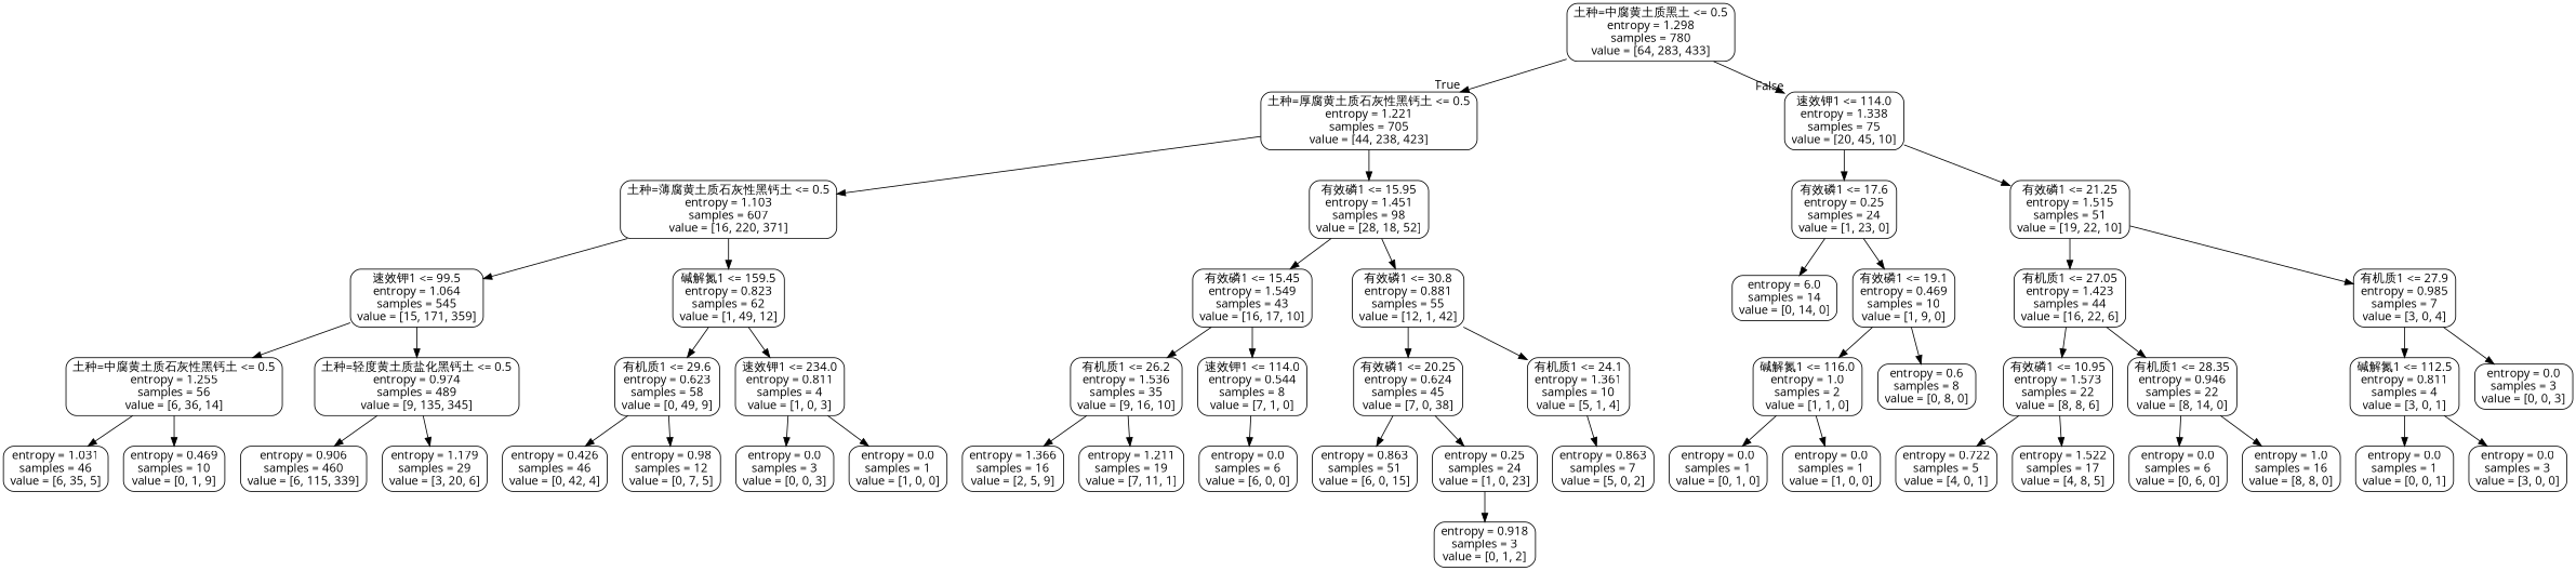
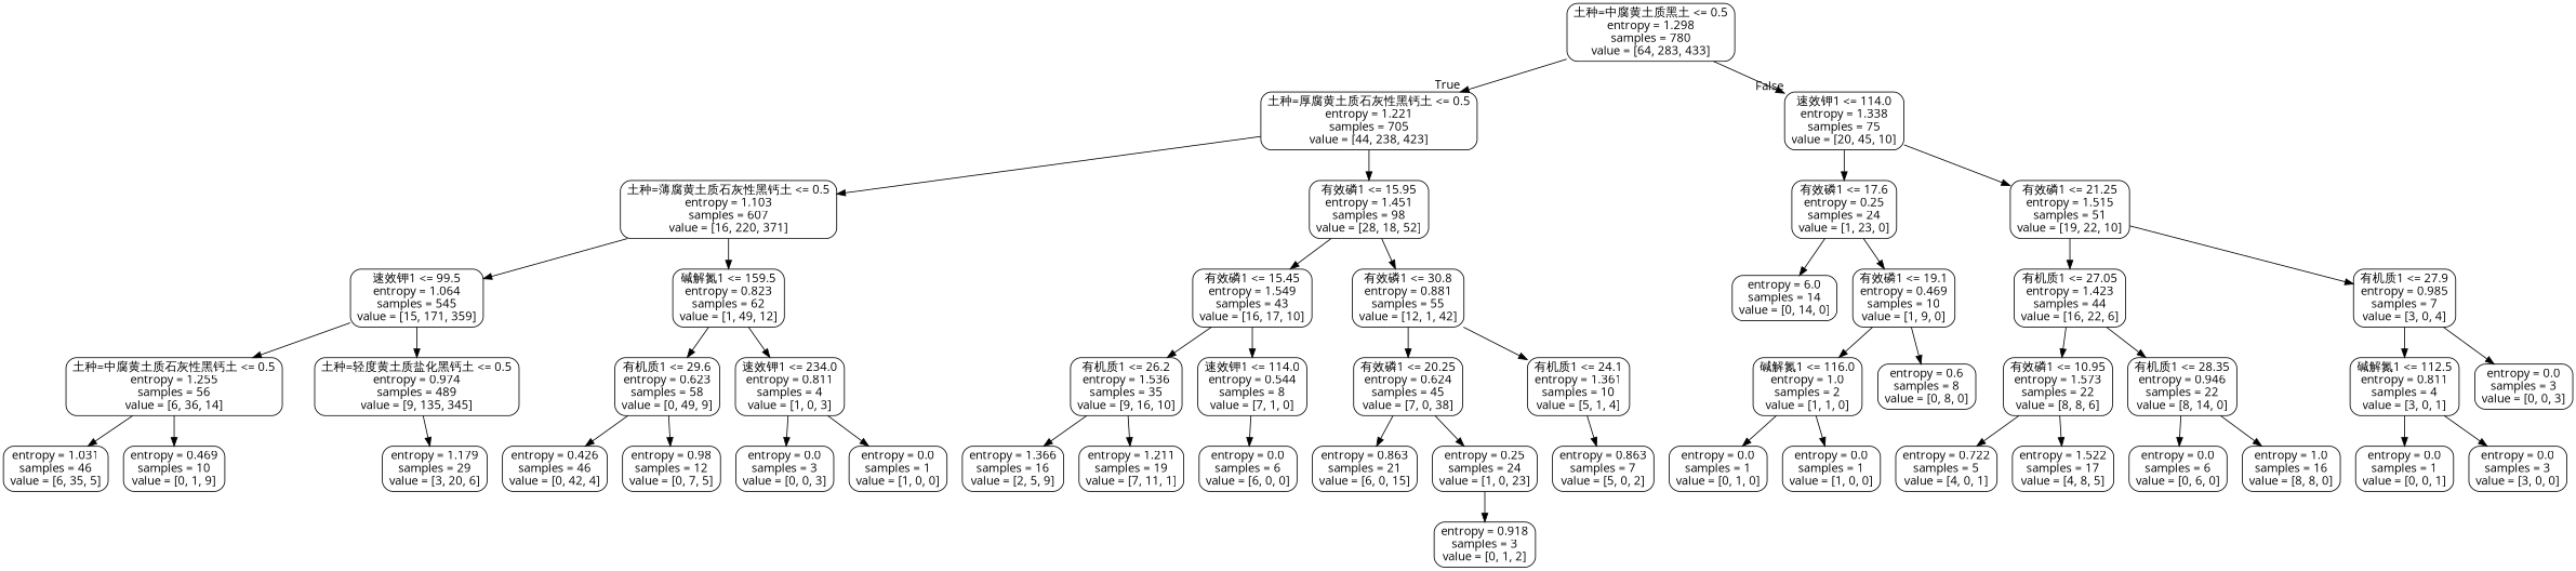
  digraph {
    fontname="Open Sans"
    node [color=black fontname="Open Sans" shape=box style=rounded]
    edge [fontname="Open Sans"]
    n1 [label="土种=中腐黄土质黑土 <= 0.5\nentropy = 1.298\nsamples = 780\nvalue = [64, 283, 433]"]
    n2 [label="土种=厚腐黄土质石灰性黑钙土 <= 0.5\nentropy = 1.221\nsamples = 705\nvalue = [44, 238, 423]"]
    n3 [label="速效钾1 <= 114.0\nentropy = 1.338\nsamples = 75\nvalue = [20, 45, 10]"]
    n4 [label="土种=薄腐黄土质石灰性黑钙土 <= 0.5\nentropy = 1.103\nsamples = 607\nvalue = [16, 220, 371]"]
    n5 [label="有效磷1 <= 15.95\nentropy = 1.451\nsamples = 98\nvalue = [28, 18, 52]"]
    n6 [label="有效磷1 <= 17.6\nentropy = 0.25\nsamples = 24\nvalue = [1, 23, 0]"]
    n7 [label="有效磷1 <= 21.25\nentropy = 1.515\nsamples = 51\nvalue = [19, 22, 10]"]
    n8 [label="速效钾1 <= 99.5\nentropy = 1.064\nsamples = 545\nvalue = [15, 171, 359]"]
    n9 [label="碱解氮1 <= 159.5\nentropy = 0.823\nsamples = 62\nvalue = [1, 49, 12]"]
    n10 [label="有效磷1 <= 15.45\nentropy = 1.549\nsamples = 43\nvalue = [16, 17, 10]"]
    n11 [label="有效磷1 <= 30.8\nentropy = 0.881\nsamples = 55\nvalue = [12, 1, 42]"]
    n12 [label="土种=中腐黄土质石灰性黑钙土 <= 0.5\nentropy = 1.255\nsamples = 56\nvalue = [6, 36, 14]"]
    n13 [label="土种=轻度黄土质盐化黑钙土 <= 0.5\nentropy = 0.974\nsamples = 489\nvalue = [9, 135, 345]"]
    n14 [label="有机质1 <= 29.6\nentropy = 0.623\nsamples = 58\nvalue = [0, 49, 9]"]
    n15 [label="速效钾1 <= 234.0\nentropy = 0.811\nsamples = 4\nvalue = [1, 0, 3]"]
    n16 [label="entropy = 1.031\nsamples = 46\nvalue = [6, 35, 5]"]
    n17 [label="entropy = 0.469\nsamples = 10\nvalue = [0, 1, 9]"]
-   n18 [label="entropy = 0.906\nsamples = 460\nvalue = [6, 115, 339]"]
    n19 [label="entropy = 1.179\nsamples = 29\nvalue = [3, 20, 6]"]
    n20 [label="entropy = 0.426\nsamples = 46\nvalue = [0, 42, 4]"]
    n21 [label="entropy = 0.98\nsamples = 12\nvalue = [0, 7, 5]"]
    n22 [label="entropy = 0.0\nsamples = 3\nvalue = [0, 0, 3]"]
    n23 [label="entropy = 0.0\nsamples = 1\nvalue = [1, 0, 0]"]
    n24 [label="有机质1 <= 26.2\nentropy = 1.536\nsamples = 35\nvalue = [9, 16, 10]"]
    n25 [label="速效钾1 <= 114.0\nentropy = 0.544\nsamples = 8\nvalue = [7, 1, 0]"]
    n26 [label="有效磷1 <= 20.25\nentropy = 0.624\nsamples = 45\nvalue = [7, 0, 38]"]
    n27 [label="有机质1 <= 24.1\nentropy = 1.361\nsamples = 10\nvalue = [5, 1, 4]"]
    n28 [label="entropy = 1.366\nsamples = 16\nvalue = [2, 5, 9]"]
    n29 [label="entropy = 1.211\nsamples = 19\nvalue = [7, 11, 1]"]
    n30 [label="entropy = 0.0\nsamples = 6\nvalue = [6, 0, 0]"]
-   n31 [label="entropy = 0.863\nsamples = 51\nvalue = [6, 0, 15]"]
+   n31 [label="entropy = 0.863\nsamples = 21\nvalue = [6, 0, 15]"]
    n32 [label="entropy = 0.25\nsamples = 24\nvalue = [1, 0, 23]"]
    n33 [label="entropy = 0.863\nsamples = 7\nvalue = [5, 0, 2]"]
    n34 [label="entropy = 0.918\nsamples = 3\nvalue = [0, 1, 2]"]
    n35 [label="entropy = 6.0\nsamples = 14\nvalue = [0, 14, 0]"]
    n36 [label="有效磷1 <= 19.1\nentropy = 0.469\nsamples = 10\nvalue = [1, 9, 0]"]
    n37 [label="有机质1 <= 27.05\nentropy = 1.423\nsamples = 44\nvalue = [16, 22, 6]"]
    n38 [label="有机质1 <= 27.9\nentropy = 0.985\nsamples = 7\nvalue = [3, 0, 4]"]
    n39 [label="碱解氮1 <= 116.0\nentropy = 1.0\nsamples = 2\nvalue = [1, 1, 0]"]
    n40 [label="entropy = 0.6\nsamples = 8\nvalue = [0, 8, 0]"]
    n41 [label="entropy = 0.0\nsamples = 1\nvalue = [0, 1, 0]"]
    n42 [label="entropy = 0.0\nsamples = 1\nvalue = [1, 0, 0]"]
    n43 [label="有效磷1 <= 10.95\nentropy = 1.573\nsamples = 22\nvalue = [8, 8, 6]"]
    n44 [label="有机质1 <= 28.35\nentropy = 0.946\nsamples = 22\nvalue = [8, 14, 0]"]
    n45 [label="碱解氮1 <= 112.5\nentropy = 0.811\nsamples = 4\nvalue = [3, 0, 1]"]
    n46 [label="entropy = 0.0\nsamples = 3\nvalue = [0, 0, 3]"]
    n47 [label="entropy = 0.722\nsamples = 5\nvalue = [4, 0, 1]"]
    n48 [label="entropy = 1.522\nsamples = 17\nvalue = [4, 8, 5]"]
    n49 [label="entropy = 0.0\nsamples = 6\nvalue = [0, 6, 0]"]
    n50 [label="entropy = 1.0\nsamples = 16\nvalue = [8, 8, 0]"]
    n51 [label="entropy = 0.0\nsamples = 1\nvalue = [0, 0, 1]"]
    n52 [label="entropy = 0.0\nsamples = 3\nvalue = [3, 0, 0]"]
    n1 -> n2 [headlabel=True labelangle=45 labeldistance=2.5]
    n1 -> n3 [headlabel=False labelangle=-45 labeldistance=2.5]
    n2 -> n4
    n2 -> n5
    n3 -> n6
    n3 -> n7
    n4 -> n8
    n4 -> n9
    n5 -> n10
    n5 -> n11
    n6 -> n35
    n6 -> n36
    n7 -> n37
    n7 -> n38
    n8 -> n12
    n8 -> n13
    n9 -> n14
    n9 -> n15
    n10 -> n24
    n10 -> n25
    n11 -> n26
    n11 -> n27
    n12 -> n16
    n12 -> n17
-   n13 -> n18
    n13 -> n19
    n14 -> n20
    n14 -> n21
    n15 -> n22
    n15 -> n23
    n24 -> n28
    n24 -> n29
    n25 -> n30
    n26 -> n31
    n26 -> n32
    n27 -> n33
    n32 -> n34
    n36 -> n39
    n36 -> n40
    n37 -> n43
    n37 -> n44
    n38 -> n45
    n38 -> n46
    n39 -> n41
    n39 -> n42
    n43 -> n47
    n43 -> n48
    n44 -> n49
    n44 -> n50
    n45 -> n51
    n45 -> n52
  }
